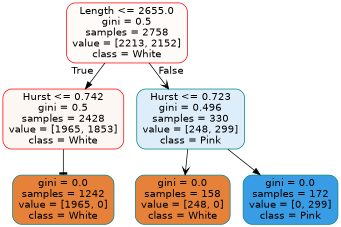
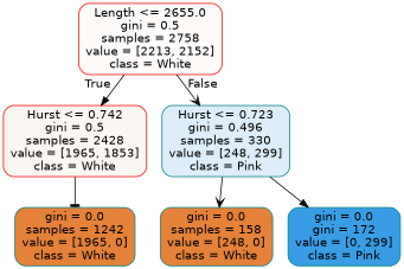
  digraph {
    node [color=teal fillcolor="#e58139ff" fontname=helvetica shape=box style="filled, rounded"]
    edge [arrowhead=normal fontname=helvetica]
    n1 [color=red fillcolor="#e5813907" label="Length <= 2655.0\ngini = 0.5\nsamples = 2758\nvalue = [2213, 2152]\nclass = White"]
    n2 [color=red fillcolor="#e581390f" label="Hurst <= 0.742\ngini = 0.5\nsamples = 2428\nvalue = [1965, 1853]\nclass = White"]
    n3 [fillcolor="#399de52b" label="Hurst <= 0.723\ngini = 0.496\nsamples = 330\nvalue = [248, 299]\nclass = Pink"]
    n4 [label="gini = 0.0\nsamples = 1242\nvalue = [1965, 0]\nclass = White"]
    n5 [label="gini = 0.0\nsamples = 158\nvalue = [248, 0]\nclass = White"]
-   n6 [fillcolor="#399de5ff" label="gini = 0.0\nsamples = 172\nvalue = [0, 299]\nclass = Pink"]
+   n6 [fillcolor="#399de5ff" label="gini = 0.0\ngini = 172\nvalue = [0, 299]\nclass = Pink"]
    n1 -> n2 [headlabel=True labelangle=45 labeldistance=2.5]
    n1 -> n3 [arrowhead=vee headlabel=False labelangle=-45 labeldistance=2.5]
    n2 -> n4 [arrowhead=tee]
    n3 -> n5 [arrowhead=vee]
    n3 -> n6
  }
